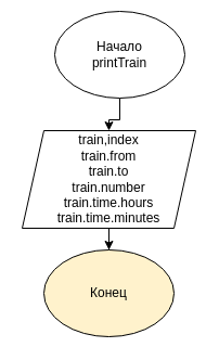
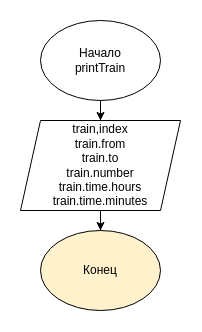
  <mxCell id="0" />
  <mxCell id="1" parent="0" />
  <mxCell id="2" style="edgeStyle=orthogonalEdgeStyle;rounded=0;orthogonalLoop=1;jettySize=auto;html=1;" edge="1" parent="1" source="3" target="5"><mxGeometry relative="1" as="geometry" /></mxCell>
- <mxCell id="3" value="Начало&lt;br&gt;printTrain" style="ellipse;whiteSpace=wrap;html=1;" vertex="1" parent="1"><mxGeometry x="50" y="10" width="120" height="80" as="geometry" /></mxCell>
+ <mxCell id="3" value="Начало&lt;br&gt;printTrain" style="ellipse;whiteSpace=wrap;html=1;" vertex="1" parent="1"><mxGeometry x="40" y="20" width="120" height="80" as="geometry" /></mxCell>
  <mxCell id="4" style="edgeStyle=orthogonalEdgeStyle;rounded=0;orthogonalLoop=1;jettySize=auto;html=1;entryX=0.5;entryY=0;entryDx=0;entryDy=0;" edge="1" parent="1" source="5" target="6"><mxGeometry relative="1" as="geometry" /></mxCell>
  <mxCell id="5" value="train,index&lt;br&gt;train.from&lt;br&gt;train.to&lt;br&gt;train.number&lt;br&gt;train.time.hours&lt;br&gt;train.time.minutes" style="shape=parallelogram;perimeter=parallelogramPerimeter;whiteSpace=wrap;html=1;fixedSize=1;" vertex="1" parent="1"><mxGeometry x="20" y="120" width="160" height="90" as="geometry" /></mxCell>
  <mxCell id="6" value="Конец" style="ellipse;whiteSpace=wrap;html=1;fillColor=#fff2cc;" vertex="1" parent="1"><mxGeometry x="40" y="230" width="120" height="80" as="geometry" /></mxCell>
